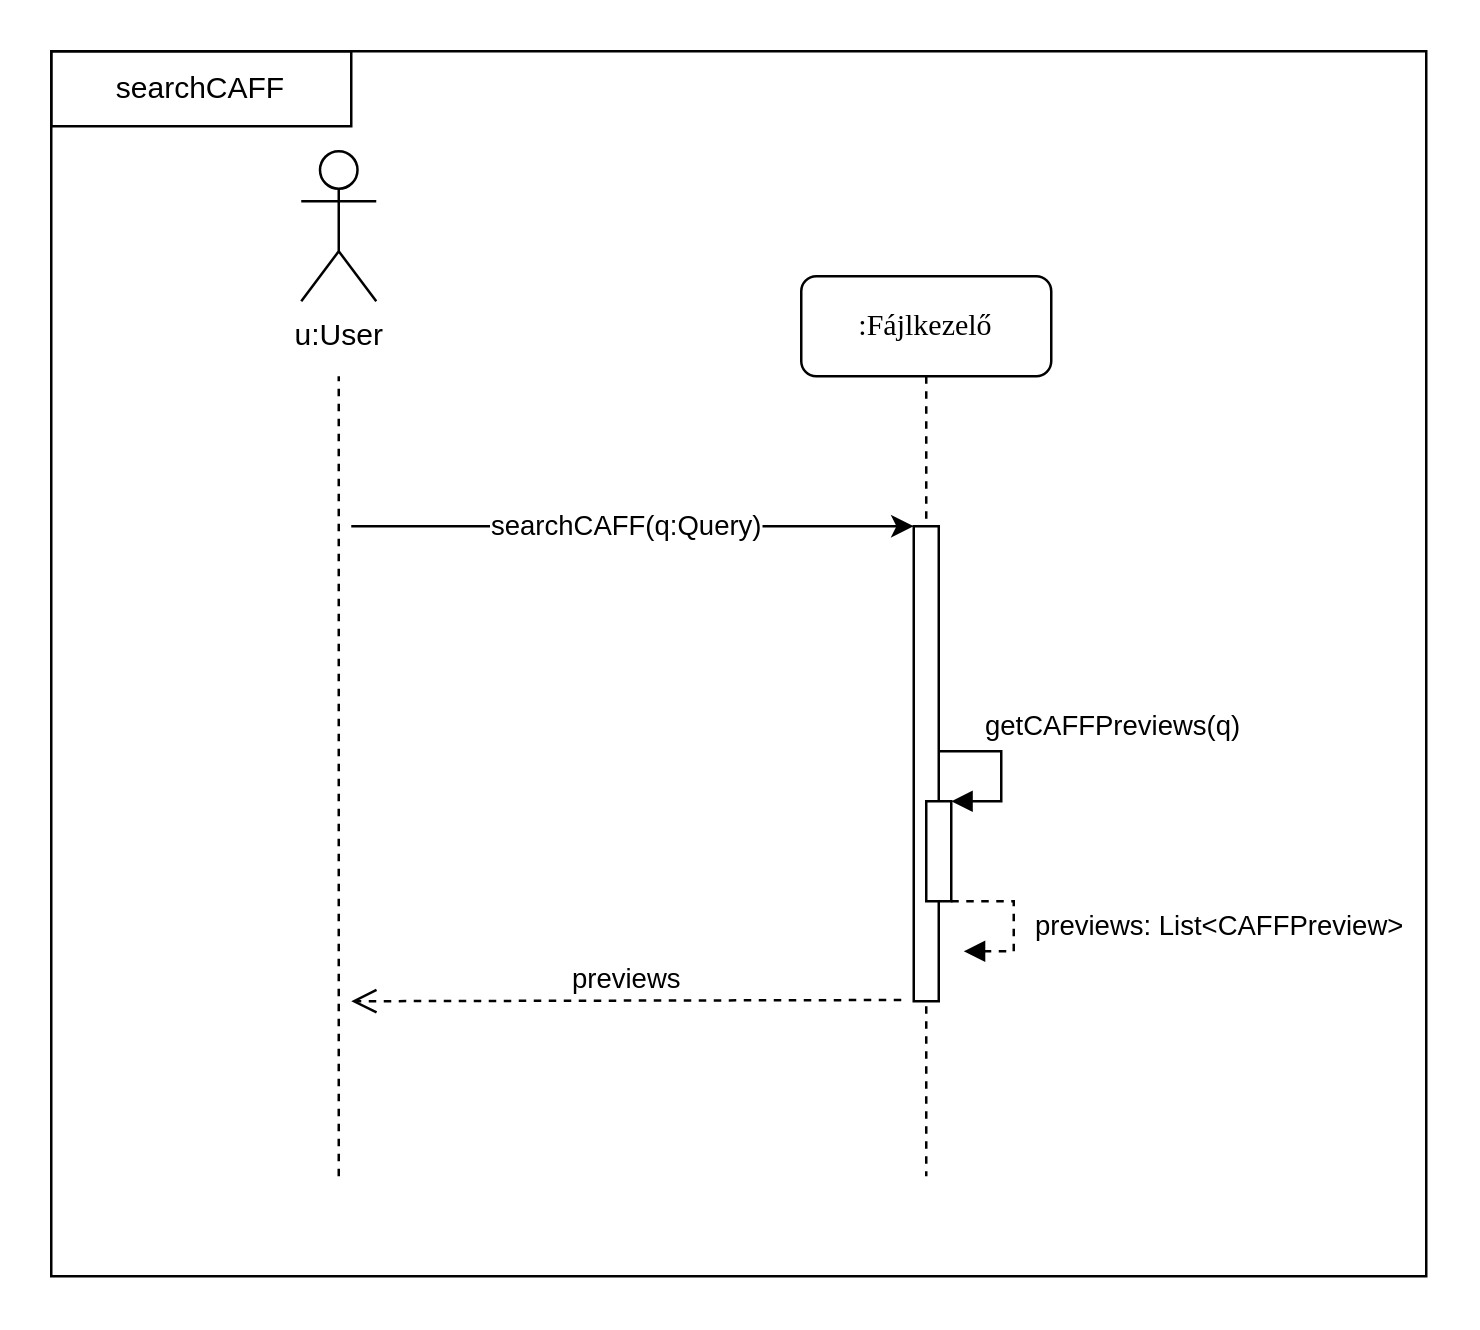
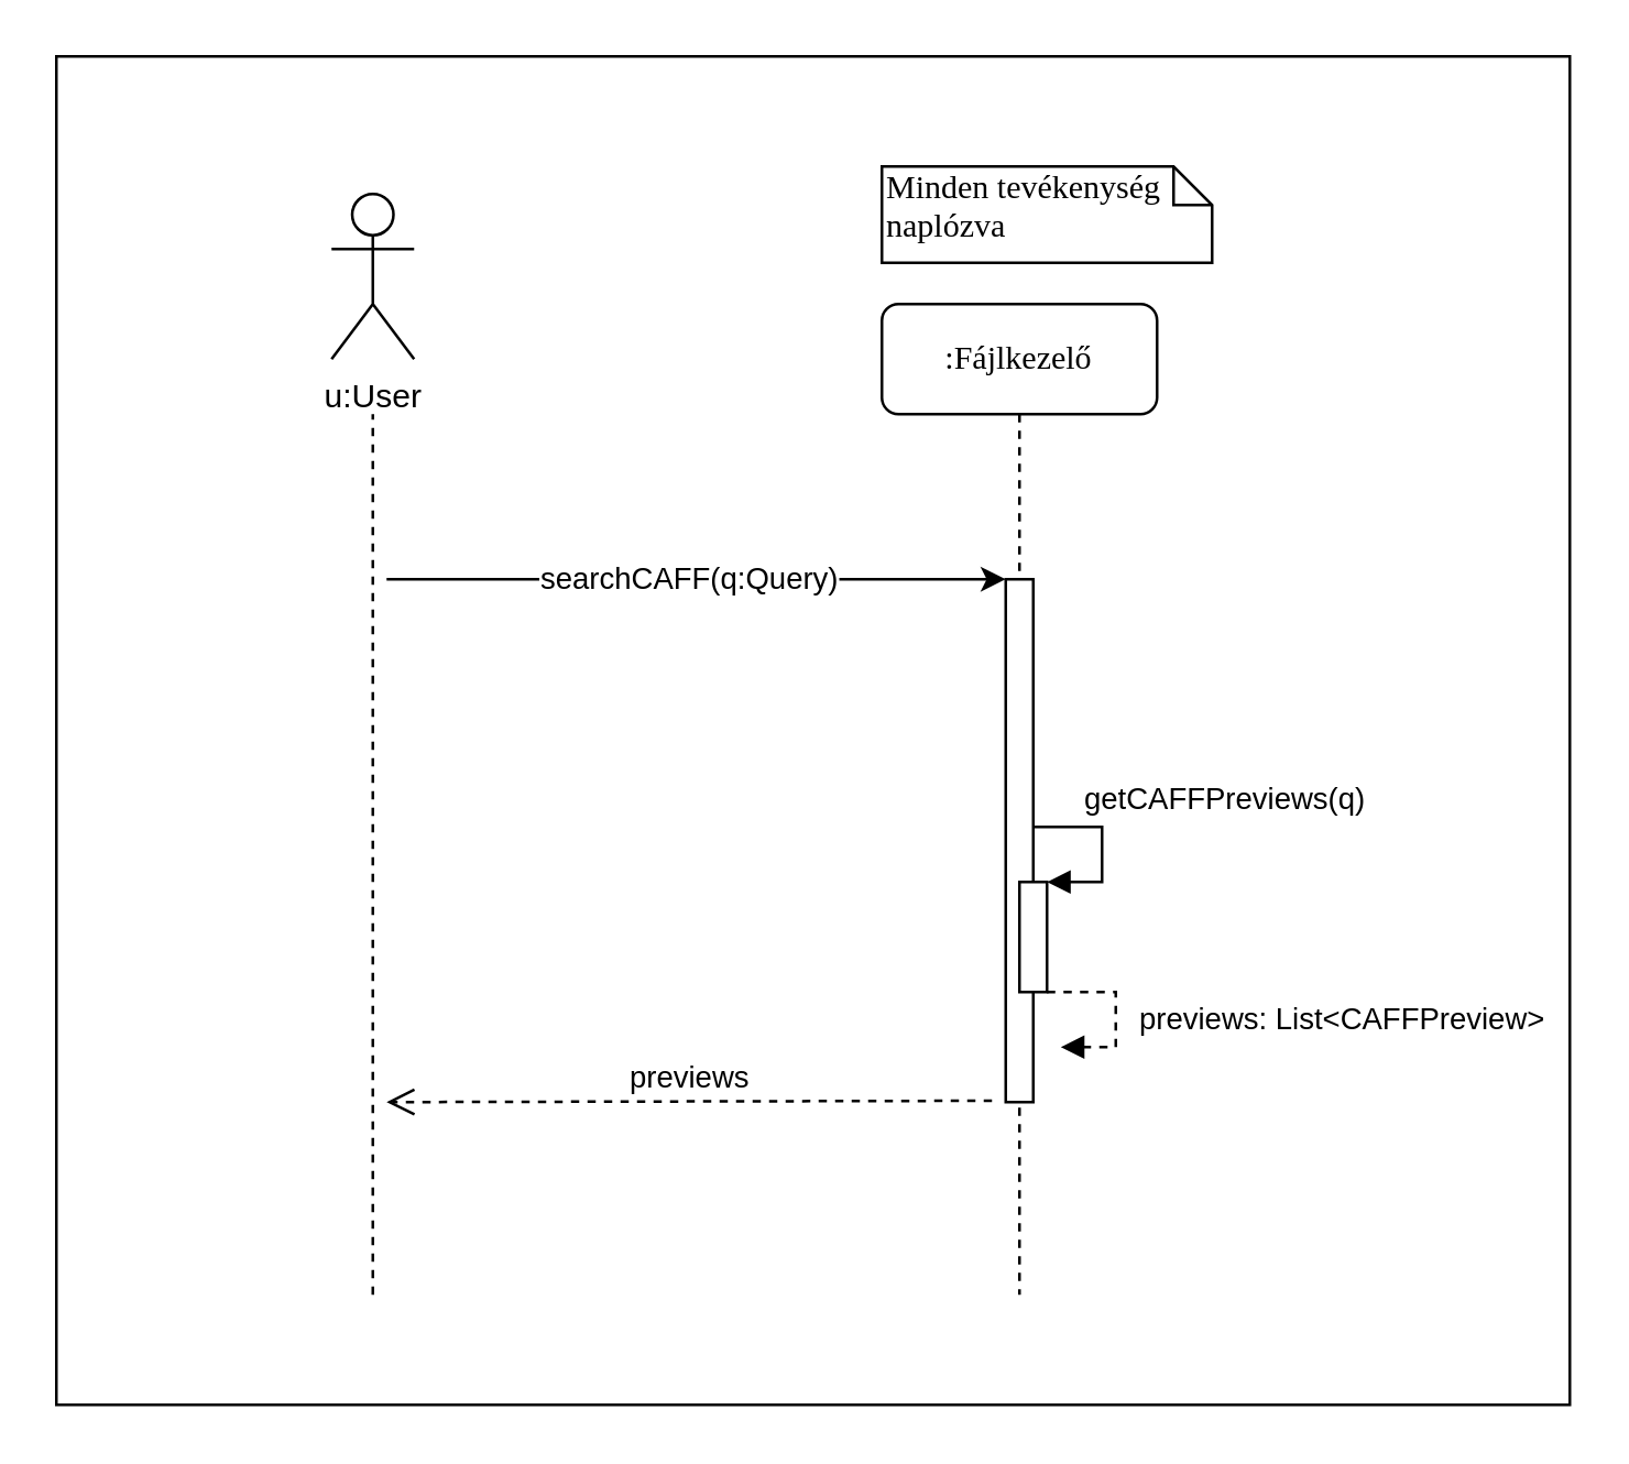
  <mxCell id="0" />
  <mxCell id="1" parent="0" />
  <mxCell id="2" value="" style="rounded=0;whiteSpace=wrap;html=1;fillColor=none;" parent="1" vertex="1"><mxGeometry x="20" y="20" width="550" height="490" as="geometry" /></mxCell>
  <mxCell id="3" value=":Fájlkezelő" style="shape=umlLifeline;perimeter=lifelinePerimeter;whiteSpace=wrap;html=1;container=1;collapsible=0;recursiveResize=0;outlineConnect=0;rounded=1;shadow=0;comic=0;labelBackgroundColor=none;strokeWidth=1;fontFamily=Verdana;fontSize=12;align=center;" parent="1" vertex="1"><mxGeometry x="320" y="110" width="100" height="360" as="geometry" /></mxCell>
  <mxCell id="4" value="" style="html=1;points=[];perimeter=orthogonalPerimeter;rounded=0;shadow=0;comic=0;labelBackgroundColor=none;strokeWidth=1;fontFamily=Verdana;fontSize=12;align=center;" parent="3" vertex="1"><mxGeometry x="45" y="100" width="10" height="190" as="geometry" /></mxCell>
- <mxCell id="6" value="u:User" style="shape=umlActor;verticalLabelPosition=bottom;verticalAlign=top;html=1;outlineConnect=0;" parent="1" vertex="1"><mxGeometry x="120" y="60" width="30" height="60" as="geometry" /></mxCell>
+ <mxCell id="5" value="Minden tevékenység naplózva" style="shape=note;whiteSpace=wrap;html=1;size=14;verticalAlign=top;align=left;spacingTop=-6;rounded=0;shadow=0;comic=0;labelBackgroundColor=none;strokeWidth=1;fontFamily=Verdana;fontSize=12" parent="1" vertex="1"><mxGeometry x="320" y="60" width="120" height="35" as="geometry" /></mxCell>
+ <mxCell id="6" value="u:User" style="shape=umlActor;verticalLabelPosition=bottom;verticalAlign=top;html=1;outlineConnect=0;" parent="1" vertex="1"><mxGeometry x="120" y="70" width="30" height="60" as="geometry" /></mxCell>
  <mxCell id="7" value="searchCAFF(q:Query)" style="endArrow=classic;html=1;" parent="1" edge="1"><mxGeometry x="-0.022" width="50" height="50" relative="1" as="geometry"><mxPoint x="140" y="210" as="sourcePoint" /><mxPoint x="365" y="210" as="targetPoint" /><mxPoint as="offset" /></mxGeometry></mxCell>
  <mxCell id="8" value="" style="endArrow=none;dashed=1;html=1;" parent="1" edge="1"><mxGeometry width="50" height="50" relative="1" as="geometry"><mxPoint x="135" y="470" as="sourcePoint" /><mxPoint x="135" y="150" as="targetPoint" /></mxGeometry></mxCell>
  <mxCell id="9" value="" style="html=1;points=[];perimeter=orthogonalPerimeter;" parent="1" vertex="1"><mxGeometry x="370" y="320" width="10" height="40" as="geometry" /></mxCell>
  <mxCell id="10" value="getCAFFPreviews(q)" style="edgeStyle=orthogonalEdgeStyle;html=1;align=left;spacingLeft=2;endArrow=block;rounded=0;entryX=1;entryY=0;" parent="1" target="9" edge="1"><mxGeometry x="-0.538" y="10" relative="1" as="geometry"><mxPoint x="375" y="300" as="sourcePoint" /><Array as="points"><mxPoint x="400" y="300" /></Array><mxPoint as="offset" /></mxGeometry></mxCell>
  <mxCell id="11" value="previews: List&amp;lt;CAFFPreview&amp;gt;" style="edgeStyle=orthogonalEdgeStyle;html=1;align=left;spacingLeft=2;endArrow=block;rounded=0;entryX=1;entryY=0;dashed=1;" parent="1" edge="1"><mxGeometry x="0.077" y="5" relative="1" as="geometry"><mxPoint x="380" y="360" as="sourcePoint" /><Array as="points"><mxPoint x="405" y="360" /></Array><mxPoint x="385" y="380" as="targetPoint" /><mxPoint as="offset" /></mxGeometry></mxCell>
  <mxCell id="12" value="previews" style="html=1;verticalAlign=bottom;endArrow=open;dashed=1;endSize=8;" parent="1" edge="1"><mxGeometry relative="1" as="geometry"><mxPoint x="360" y="399.5" as="sourcePoint" /><mxPoint x="140" y="400" as="targetPoint" /></mxGeometry></mxCell>
- <mxCell id="13" value="searchCAFF" style="rounded=0;whiteSpace=wrap;html=1;fillColor=none;" parent="1" vertex="1"><mxGeometry x="20" y="20" width="120" height="30" as="geometry" /></mxCell>
